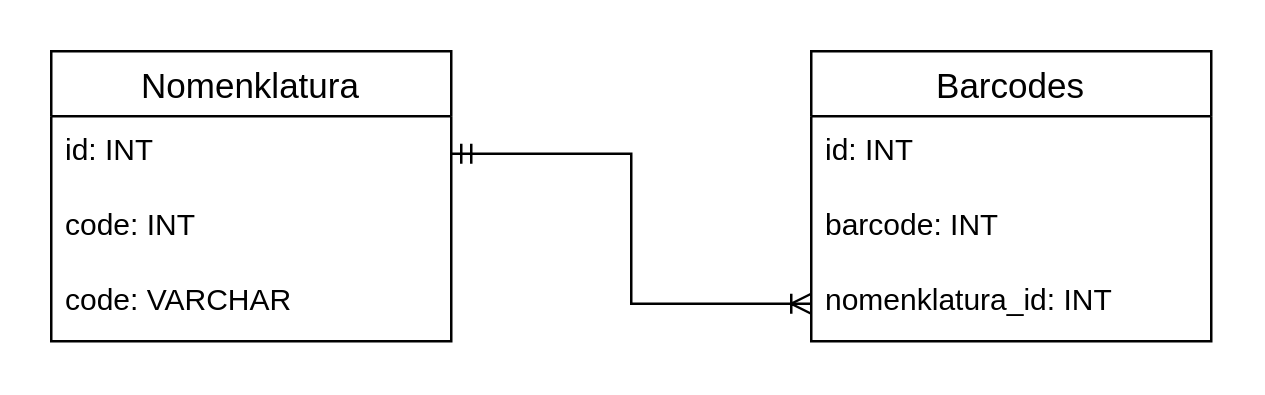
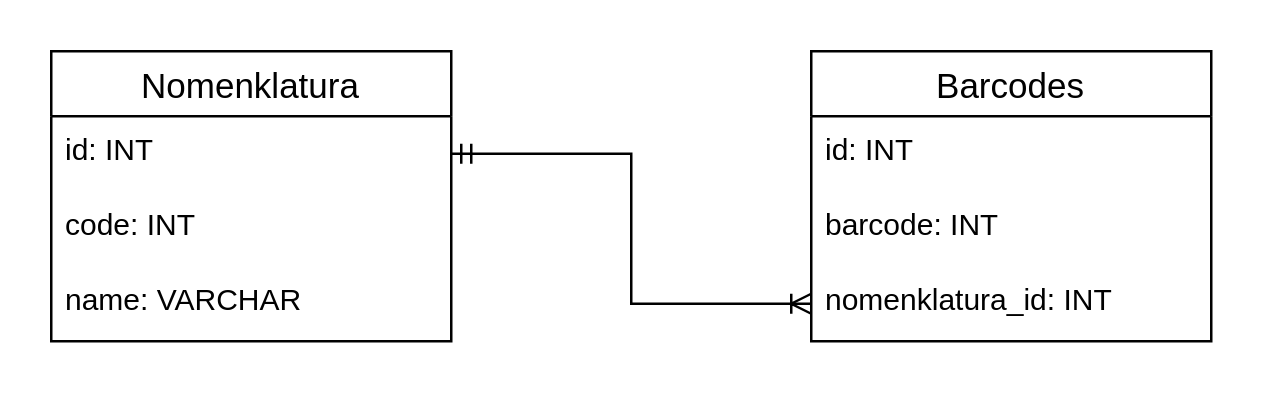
  <mxCell id="0" />
  <mxCell id="1" parent="0" />
  <mxCell id="2" value="Nomenklatura" style="swimlane;fontStyle=0;childLayout=stackLayout;horizontal=1;startSize=26;horizontalStack=0;resizeParent=1;resizeParentMax=0;resizeLast=0;collapsible=1;marginBottom=0;align=center;fontSize=14;" parent="1" vertex="1"><mxGeometry x="20" y="20" width="160" height="116" as="geometry" /></mxCell>
  <mxCell id="3" value="id: INT" style="text;strokeColor=none;fillColor=none;spacingLeft=4;spacingRight=4;overflow=hidden;rotatable=0;points=[[0,0.5],[1,0.5]];portConstraint=eastwest;fontSize=12;whiteSpace=wrap;html=1;" parent="2" vertex="1"><mxGeometry y="26" width="160" height="30" as="geometry" /></mxCell>
  <mxCell id="4" value="code: &lt;span class=&quot;hljs-type&quot;&gt;INT&lt;/span&gt;" style="text;strokeColor=none;fillColor=none;spacingLeft=4;spacingRight=4;overflow=hidden;rotatable=0;points=[[0,0.5],[1,0.5]];portConstraint=eastwest;fontSize=12;whiteSpace=wrap;html=1;" parent="2" vertex="1"><mxGeometry y="56" width="160" height="30" as="geometry" /></mxCell>
- <mxCell id="5" value="code: VARCHAR" style="text;strokeColor=none;fillColor=none;spacingLeft=4;spacingRight=4;overflow=hidden;rotatable=0;points=[[0,0.5],[1,0.5]];portConstraint=eastwest;fontSize=12;whiteSpace=wrap;html=1;" parent="2" vertex="1"><mxGeometry y="86" width="160" height="30" as="geometry" /></mxCell>
+ <mxCell id="5" value="name: VARCHAR" style="text;strokeColor=none;fillColor=none;spacingLeft=4;spacingRight=4;overflow=hidden;rotatable=0;points=[[0,0.5],[1,0.5]];portConstraint=eastwest;fontSize=12;whiteSpace=wrap;html=1;" parent="2" vertex="1"><mxGeometry y="86" width="160" height="30" as="geometry" /></mxCell>
  <mxCell id="6" value="Barcodes" style="swimlane;fontStyle=0;childLayout=stackLayout;horizontal=1;startSize=26;horizontalStack=0;resizeParent=1;resizeParentMax=0;resizeLast=0;collapsible=1;marginBottom=0;align=center;fontSize=14;" parent="1" vertex="1"><mxGeometry x="324" y="20" width="160" height="116" as="geometry" /></mxCell>
  <mxCell id="7" value="id: INT" style="text;strokeColor=none;fillColor=none;spacingLeft=4;spacingRight=4;overflow=hidden;rotatable=0;points=[[0,0.5],[1,0.5]];portConstraint=eastwest;fontSize=12;whiteSpace=wrap;html=1;" parent="6" vertex="1"><mxGeometry y="26" width="160" height="30" as="geometry" /></mxCell>
  <mxCell id="8" value="barcode: INT" style="text;strokeColor=none;fillColor=none;spacingLeft=4;spacingRight=4;overflow=hidden;rotatable=0;points=[[0,0.5],[1,0.5]];portConstraint=eastwest;fontSize=12;whiteSpace=wrap;html=1;" parent="6" vertex="1"><mxGeometry y="56" width="160" height="30" as="geometry" /></mxCell>
  <mxCell id="9" value="nomenklatura_id: INT" style="text;strokeColor=none;fillColor=none;spacingLeft=4;spacingRight=4;overflow=hidden;rotatable=0;points=[[0,0.5],[1,0.5]];portConstraint=eastwest;fontSize=12;whiteSpace=wrap;html=1;" parent="6" vertex="1"><mxGeometry y="86" width="160" height="30" as="geometry" /></mxCell>
  <mxCell id="10" style="edgeStyle=orthogonalEdgeStyle;rounded=0;orthogonalLoop=1;jettySize=auto;html=1;entryX=1;entryY=0.5;entryDx=0;entryDy=0;endArrow=ERmandOne;endFill=0;startArrow=ERoneToMany;startFill=0;" edge="1" parent="1" source="9" target="3"><mxGeometry relative="1" as="geometry" /></mxCell>
